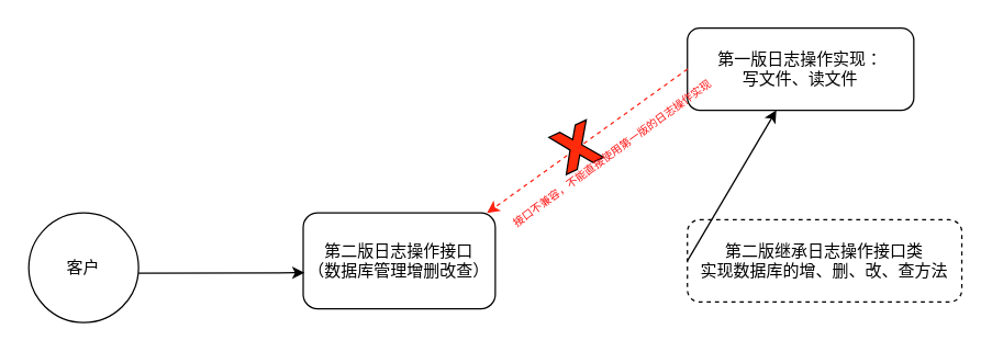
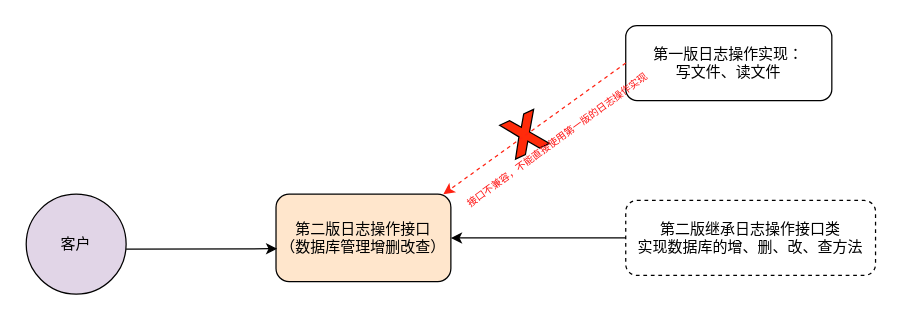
  <mxCell id="0" />
  <mxCell id="1" parent="0" />
  <mxCell id="2" value="" style="verticalLabelPosition=bottom;verticalAlign=top;html=1;shape=mxgraph.basic.x;fillColor=#FF2B0A;rotation=-25;" vertex="1" parent="1"><mxGeometry x="404" y="92" width="30" height="30" as="geometry" /></mxCell>
- <mxCell id="3" value="客户" style="ellipse;whiteSpace=wrap;html=1;aspect=fixed;" vertex="1" parent="1"><mxGeometry x="20" y="155" width="80" height="80" as="geometry" /></mxCell>
- <mxCell id="4" value="第二版日志操作接口&lt;br&gt;（数据库管理增删改查）" style="rounded=1;whiteSpace=wrap;html=1;" vertex="1" parent="1"><mxGeometry x="220" y="155" width="140" height="70" as="geometry" /></mxCell>
+ <mxCell id="3" value="客户" style="ellipse;whiteSpace=wrap;html=1;aspect=fixed;fillColor=#e1d5e7;" vertex="1" parent="1"><mxGeometry x="20" y="155" width="80" height="80" as="geometry" /></mxCell>
+ <mxCell id="4" value="第二版日志操作接口&lt;br&gt;（数据库管理增删改查）" style="rounded=1;whiteSpace=wrap;html=1;fillColor=#ffe6cc;" vertex="1" parent="1"><mxGeometry x="220" y="155" width="140" height="70" as="geometry" /></mxCell>
  <mxCell id="5" value="第二版继承日志操作接口类&lt;br&gt;实现数据库的增、删、改、查方法" style="rounded=1;whiteSpace=wrap;html=1;dashed=1;" vertex="1" parent="1"><mxGeometry x="500" y="160" width="200" height="60" as="geometry" /></mxCell>
  <mxCell id="6" value="第一版日志操作实现：&lt;br&gt;写文件、读文件" style="rounded=1;whiteSpace=wrap;html=1;" vertex="1" parent="1"><mxGeometry x="500" y="20" width="165" height="60" as="geometry" /></mxCell>
  <mxCell id="7" value="" style="endArrow=classic;html=1;rounded=0;entryX=0.007;entryY=0.623;entryDx=0;entryDy=0;entryPerimeter=0;" edge="1" parent="1" target="4"><mxGeometry width="50" height="50" relative="1" as="geometry"><mxPoint x="100" y="199" as="sourcePoint" /><mxPoint x="190" y="194.5" as="targetPoint" /></mxGeometry></mxCell>
- <mxCell id="8" value="" style="endArrow=classic;html=1;rounded=0;exitX=0;exitY=0.5;exitDx=0;exitDy=0;" edge="1" parent="1" source="5" target="6"><mxGeometry width="50" height="50" relative="1" as="geometry"><mxPoint x="110" y="209" as="sourcePoint" /><mxPoint x="230.98" y="208.61" as="targetPoint" /></mxGeometry></mxCell>
+ <mxCell id="8" value="" style="endArrow=classic;html=1;rounded=0;entryX=1;entryY=0.5;entryDx=0;entryDy=0;exitX=0;exitY=0.5;exitDx=0;exitDy=0;" edge="1" parent="1" source="5" target="4"><mxGeometry width="50" height="50" relative="1" as="geometry"><mxPoint x="110" y="209" as="sourcePoint" /><mxPoint x="230.98" y="208.61" as="targetPoint" /></mxGeometry></mxCell>
  <mxCell id="9" value="" style="endArrow=classic;html=1;rounded=0;entryX=1;entryY=0.5;entryDx=0;entryDy=0;exitX=0;exitY=0.5;exitDx=0;exitDy=0;strokeColor=#FF2212;dashed=1;" edge="1" parent="1" source="6"><mxGeometry width="50" height="50" relative="1" as="geometry"><mxPoint x="494" y="155" as="sourcePoint" /><mxPoint x="354" y="155" as="targetPoint" /></mxGeometry></mxCell>
  <mxCell id="10" value="接口不兼容，不能直接使用第一版的日志操作实现" style="text;html=1;align=center;verticalAlign=middle;resizable=0;points=[];autosize=1;strokeColor=none;fillColor=none;fontColor=#FF1212;rotation=-36;fontSize=8;" vertex="1" parent="1"><mxGeometry x="350" y="102" width="190" height="20" as="geometry" /></mxCell>
